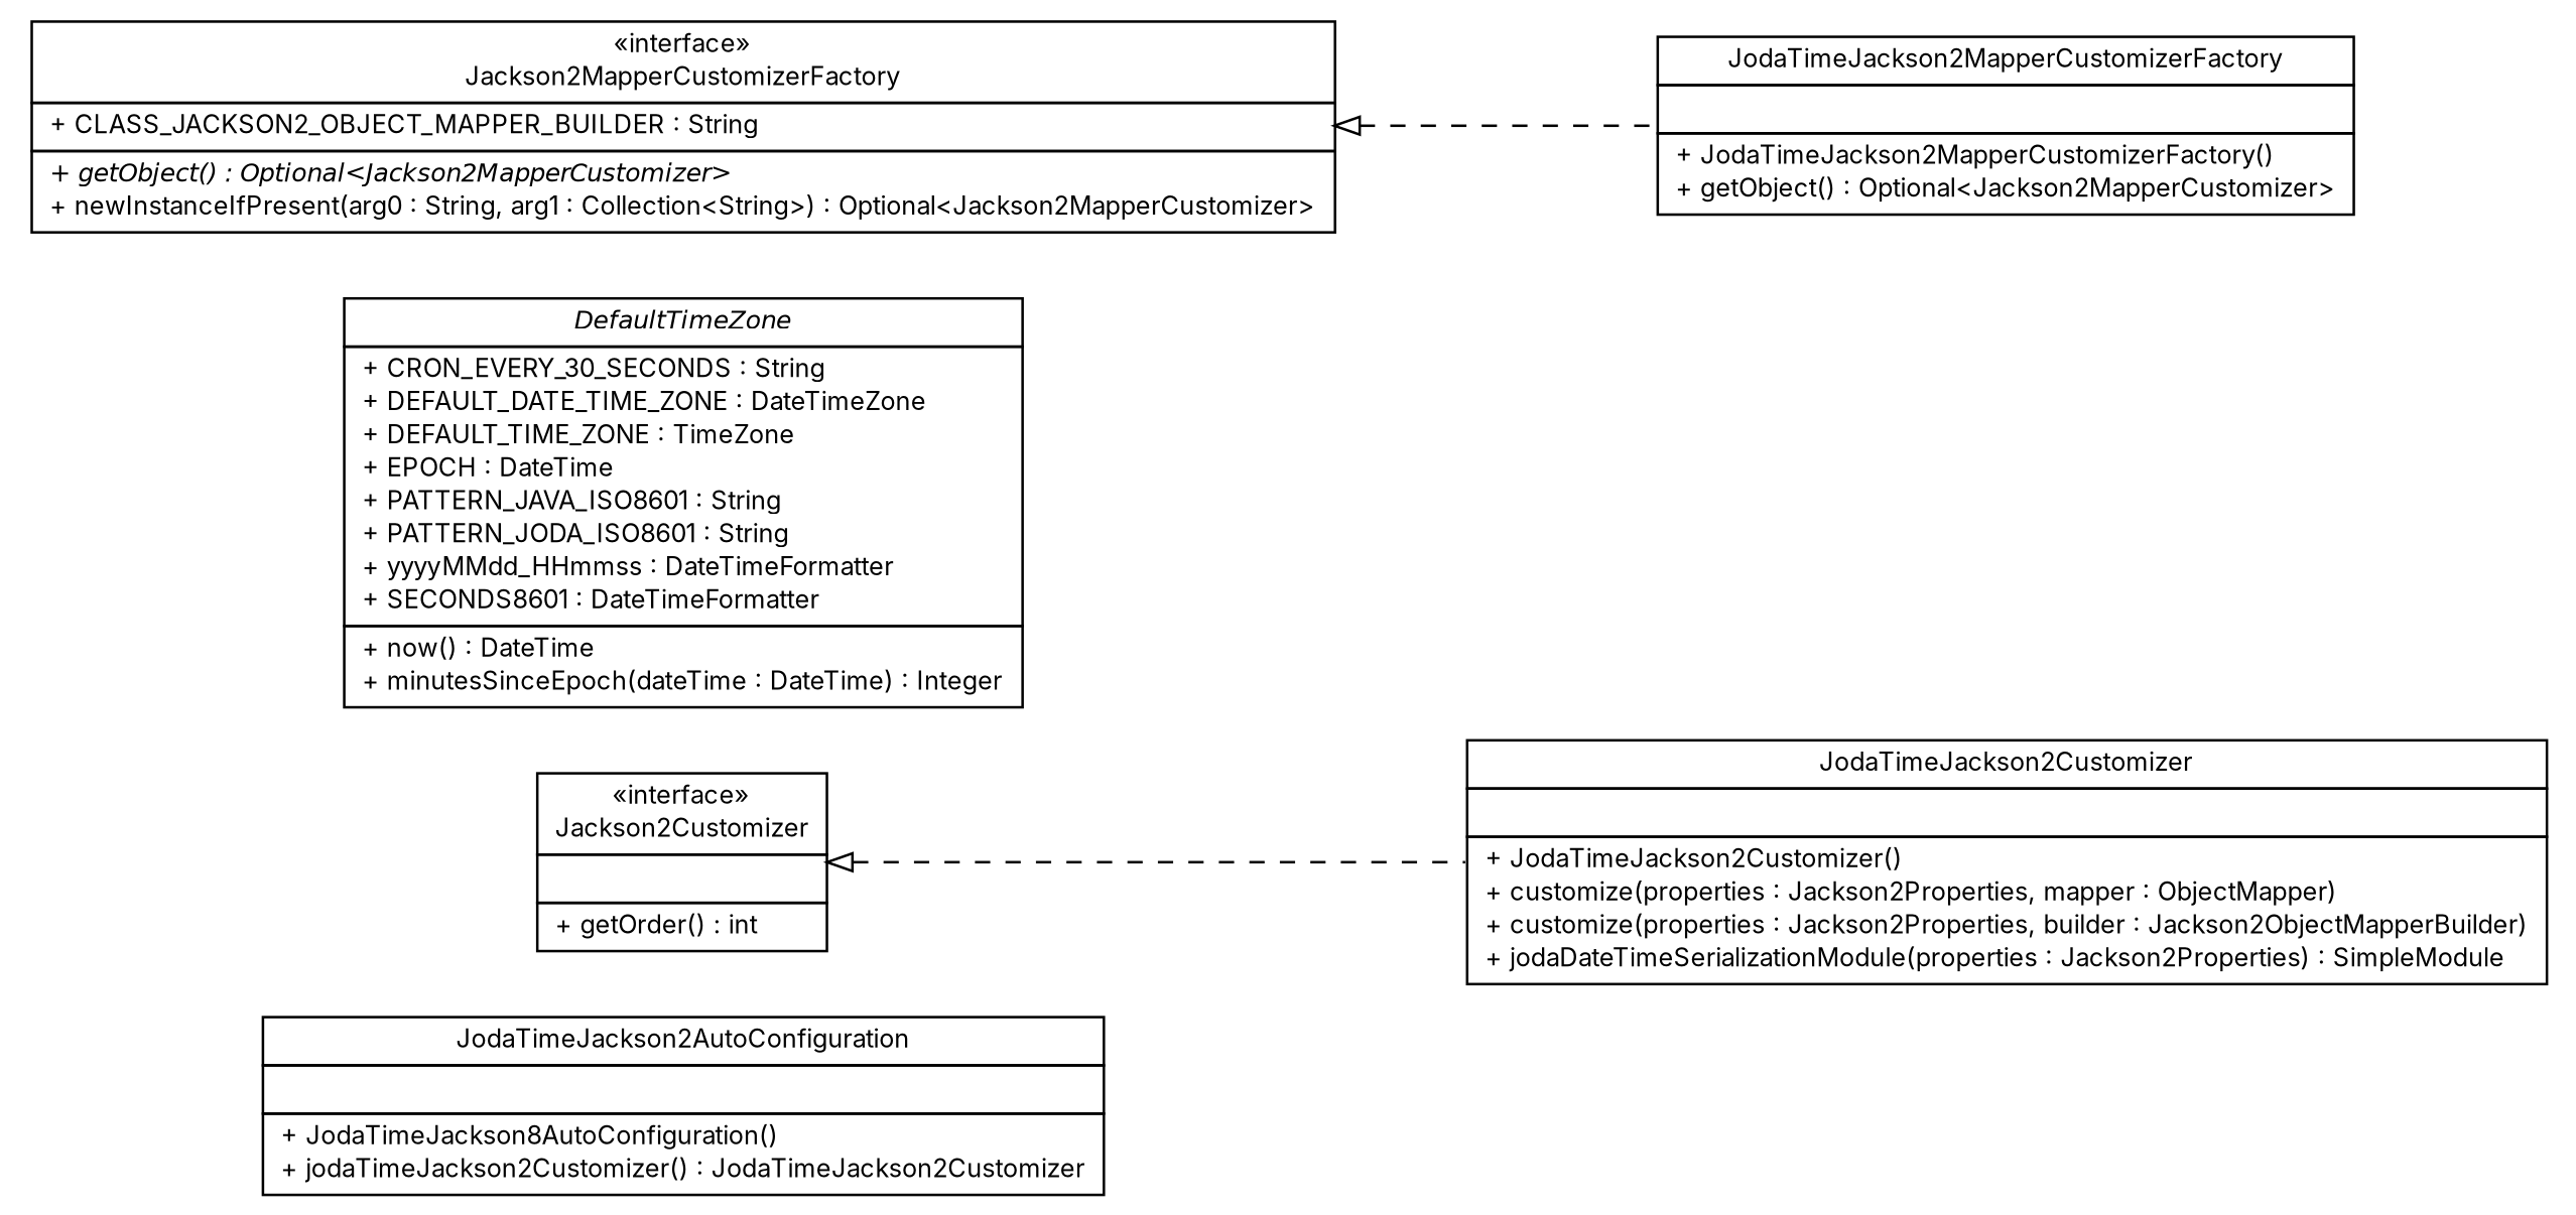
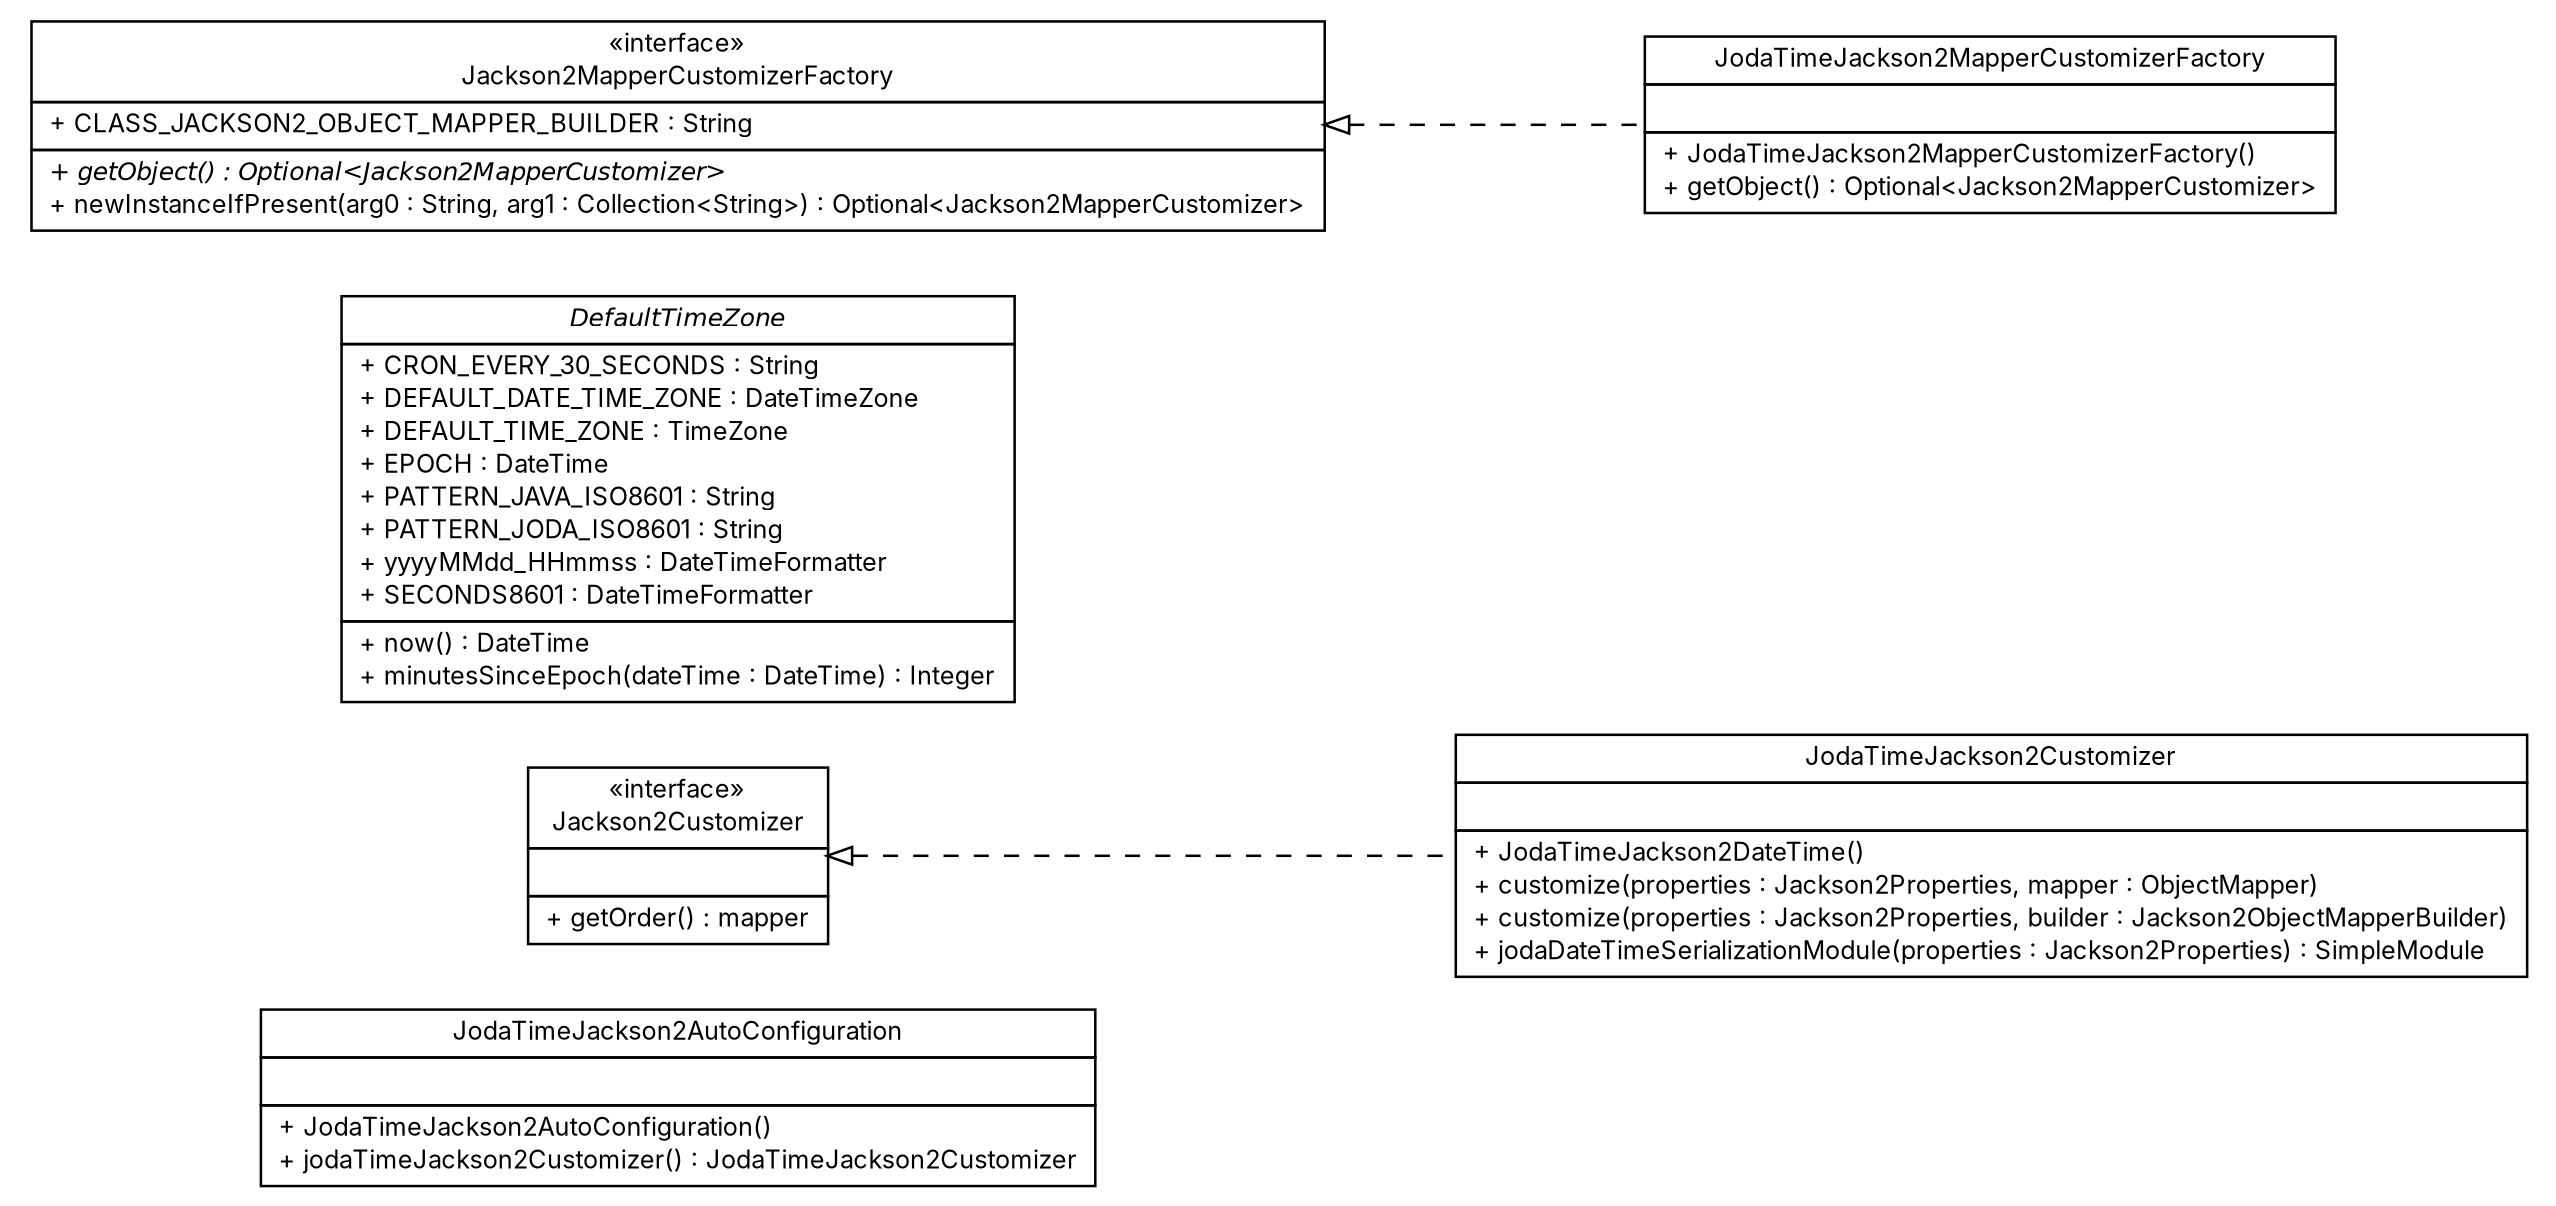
  digraph {
    fontname=Inter
    nodesep=0.25
    rankdir=LR
    ranksep=0.5
    node [fontcolor=black fontname=Inter fontsize=10.0 shape=plaintext]
    edge [arrowtail=empty dir=back fontname=Inter fontsize=10 headport=p labelfontname=Helvetica labelfontsize=10 style=dashed tailport=p]
-   n1 [label=<<table title="top.infra.jackson2.JodaTimeJackson2AutoConfiguration" border="0" cellborder="1" cellspacing="0" cellpadding="2" port="p" href="./JodaTimeJackson2AutoConfiguration.html"> 		<tr><td><table border="0" cellspacing="0" cellpadding="1"> <tr><td align="center" balign="center"> JodaTimeJackson2AutoConfiguration </td></tr> 		</table></td></tr> 		<tr><td><table border="0" cellspacing="0" cellpadding="1"> <tr><td align="left" balign="left">  </td></tr> 		</table></td></tr> 		<tr><td><table border="0" cellspacing="0" cellpadding="1"> <tr><td align="left" balign="left"> + JodaTimeJackson8AutoConfiguration() </td></tr> <tr><td align="left" balign="left"> + jodaTimeJackson2Customizer() : JodaTimeJackson2Customizer </td></tr> 		</table></td></tr> 		</table>>]
-   n2 [label=<<table title="top.infra.jackson2.JodaTimeJackson2Customizer" border="0" cellborder="1" cellspacing="0" cellpadding="2" port="p" href="./JodaTimeJackson2Customizer.html"> 		<tr><td><table border="0" cellspacing="0" cellpadding="1"> <tr><td align="center" balign="center"> JodaTimeJackson2Customizer </td></tr> 		</table></td></tr> 		<tr><td><table border="0" cellspacing="0" cellpadding="1"> <tr><td align="left" balign="left">  </td></tr> 		</table></td></tr> 		<tr><td><table border="0" cellspacing="0" cellpadding="1"> <tr><td align="left" balign="left"> + JodaTimeJackson2Customizer() </td></tr> <tr><td align="left" balign="left"> + customize(properties : Jackson2Properties, mapper : ObjectMapper) </td></tr> <tr><td align="left" balign="left"> + customize(properties : Jackson2Properties, builder : Jackson2ObjectMapperBuilder) </td></tr> <tr><td align="left" balign="left"> + jodaDateTimeSerializationModule(properties : Jackson2Properties) : SimpleModule </td></tr> 		</table></td></tr> 		</table>>]
+   n1 [label=<<table title="top.infra.jackson2.JodaTimeJackson2AutoConfiguration" border="0" cellborder="1" cellspacing="0" cellpadding="2" port="p" href="./JodaTimeJackson2AutoConfiguration.html"> 		<tr><td><table border="0" cellspacing="0" cellpadding="1"> <tr><td align="center" balign="center"> JodaTimeJackson2AutoConfiguration </td></tr> 		</table></td></tr> 		<tr><td><table border="0" cellspacing="0" cellpadding="1"> <tr><td align="left" balign="left">  </td></tr> 		</table></td></tr> 		<tr><td><table border="0" cellspacing="0" cellpadding="1"> <tr><td align="left" balign="left"> + JodaTimeJackson2AutoConfiguration() </td></tr> <tr><td align="left" balign="left"> + jodaTimeJackson2Customizer() : JodaTimeJackson2Customizer </td></tr> 		</table></td></tr> 		</table>>]
+   n2 [label=<<table title="top.infra.jackson2.JodaTimeJackson2Customizer" border="0" cellborder="1" cellspacing="0" cellpadding="2" port="p" href="./JodaTimeJackson2Customizer.html"> 		<tr><td><table border="0" cellspacing="0" cellpadding="1"> <tr><td align="center" balign="center"> JodaTimeJackson2Customizer </td></tr> 		</table></td></tr> 		<tr><td><table border="0" cellspacing="0" cellpadding="1"> <tr><td align="left" balign="left">  </td></tr> 		</table></td></tr> 		<tr><td><table border="0" cellspacing="0" cellpadding="1"> <tr><td align="left" balign="left"> + JodaTimeJackson2DateTime() </td></tr> <tr><td align="left" balign="left"> + customize(properties : Jackson2Properties, mapper : ObjectMapper) </td></tr> <tr><td align="left" balign="left"> + customize(properties : Jackson2Properties, builder : Jackson2ObjectMapperBuilder) </td></tr> <tr><td align="left" balign="left"> + jodaDateTimeSerializationModule(properties : Jackson2Properties) : SimpleModule </td></tr> 		</table></td></tr> 		</table>>]
    n3 [label=<<table title="top.infra.jackson2.DefaultTimeZone" border="0" cellborder="1" cellspacing="0" cellpadding="2" port="p" href="./DefaultTimeZone.html"> 		<tr><td><table border="0" cellspacing="0" cellpadding="1"> <tr><td align="center" balign="center"><font face="Helvetica-Oblique"> DefaultTimeZone </font></td></tr> 		</table></td></tr> 		<tr><td><table border="0" cellspacing="0" cellpadding="1"> <tr><td align="left" balign="left"> + CRON_EVERY_30_SECONDS : String </td></tr> <tr><td align="left" balign="left"> + DEFAULT_DATE_TIME_ZONE : DateTimeZone </td></tr> <tr><td align="left" balign="left"> + DEFAULT_TIME_ZONE : TimeZone </td></tr> <tr><td align="left" balign="left"> + EPOCH : DateTime </td></tr> <tr><td align="left" balign="left"> + PATTERN_JAVA_ISO8601 : String </td></tr> <tr><td align="left" balign="left"> + PATTERN_JODA_ISO8601 : String </td></tr> <tr><td align="left" balign="left"> + yyyyMMdd_HHmmss : DateTimeFormatter </td></tr> <tr><td align="left" balign="left"> + SECONDS8601 : DateTimeFormatter </td></tr> 		</table></td></tr> 		<tr><td><table border="0" cellspacing="0" cellpadding="1"> <tr><td align="left" balign="left"> + now() : DateTime </td></tr> <tr><td align="left" balign="left"> + minutesSinceEpoch(dateTime : DateTime) : Integer </td></tr> 		</table></td></tr> 		</table>>]
    n4 [label=<<table title="top.infra.jackson2.JodaTimeJackson2MapperCustomizerFactory" border="0" cellborder="1" cellspacing="0" cellpadding="2" port="p" href="./JodaTimeJackson2MapperCustomizerFactory.html"> 		<tr><td><table border="0" cellspacing="0" cellpadding="1"> <tr><td align="center" balign="center"> JodaTimeJackson2MapperCustomizerFactory </td></tr> 		</table></td></tr> 		<tr><td><table border="0" cellspacing="0" cellpadding="1"> <tr><td align="left" balign="left">  </td></tr> 		</table></td></tr> 		<tr><td><table border="0" cellspacing="0" cellpadding="1"> <tr><td align="left" balign="left"> + JodaTimeJackson2MapperCustomizerFactory() </td></tr> <tr><td align="left" balign="left"> + getObject() : Optional&lt;Jackson2MapperCustomizer&gt; </td></tr> 		</table></td></tr> 		</table>>]
-   n5 [label=<<table title="top.infra.jackson2.Jackson2Customizer" border="0" cellborder="1" cellspacing="0" cellpadding="2" port="p" href="http://java.sun.com/j2se/1.4.2/docs/api/top/infra/jackson2/Jackson2Customizer.html"> 		<tr><td><table border="0" cellspacing="0" cellpadding="1"> <tr><td align="center" balign="center"> &#171;interface&#187; </td></tr> <tr><td align="center" balign="center"> Jackson2Customizer </td></tr> 		</table></td></tr> 		<tr><td><table border="0" cellspacing="0" cellpadding="1"> <tr><td align="left" balign="left">  </td></tr> 		</table></td></tr> 		<tr><td><table border="0" cellspacing="0" cellpadding="1"> <tr><td align="left" balign="left"> + getOrder() : int </td></tr> 		</table></td></tr> 		</table>>]
+   n5 [label=<<table title="top.infra.jackson2.Jackson2Customizer" border="0" cellborder="1" cellspacing="0" cellpadding="2" port="p" href="http://java.sun.com/j2se/1.4.2/docs/api/top/infra/jackson2/Jackson2Customizer.html"> 		<tr><td><table border="0" cellspacing="0" cellpadding="1"> <tr><td align="center" balign="center"> &#171;interface&#187; </td></tr> <tr><td align="center" balign="center"> Jackson2Customizer </td></tr> 		</table></td></tr> 		<tr><td><table border="0" cellspacing="0" cellpadding="1"> <tr><td align="left" balign="left">  </td></tr> 		</table></td></tr> 		<tr><td><table border="0" cellspacing="0" cellpadding="1"> <tr><td align="left" balign="left"> + getOrder() : mapper </td></tr> 		</table></td></tr> 		</table>>]
    n6 [label=<<table title="top.infra.jackson2.Jackson2MapperCustomizerFactory" border="0" cellborder="1" cellspacing="0" cellpadding="2" port="p" href="http://java.sun.com/j2se/1.4.2/docs/api/top/infra/jackson2/Jackson2MapperCustomizerFactory.html"> 		<tr><td><table border="0" cellspacing="0" cellpadding="1"> <tr><td align="center" balign="center"> &#171;interface&#187; </td></tr> <tr><td align="center" balign="center"> Jackson2MapperCustomizerFactory </td></tr> 		</table></td></tr> 		<tr><td><table border="0" cellspacing="0" cellpadding="1"> <tr><td align="left" balign="left"> + CLASS_JACKSON2_OBJECT_MAPPER_BUILDER : String </td></tr> 		</table></td></tr> 		<tr><td><table border="0" cellspacing="0" cellpadding="1"> <tr><td align="left" balign="left"><font face="Helvetica-Oblique" point-size="10.0"> + getObject() : Optional&lt;Jackson2MapperCustomizer&gt; </font></td></tr> <tr><td align="left" balign="left"> + newInstanceIfPresent(arg0 : String, arg1 : Collection&lt;String&gt;) : Optional&lt;Jackson2MapperCustomizer&gt; </td></tr> 		</table></td></tr> 		</table>>]
    n5 -> n2
    n6 -> n4
  }
